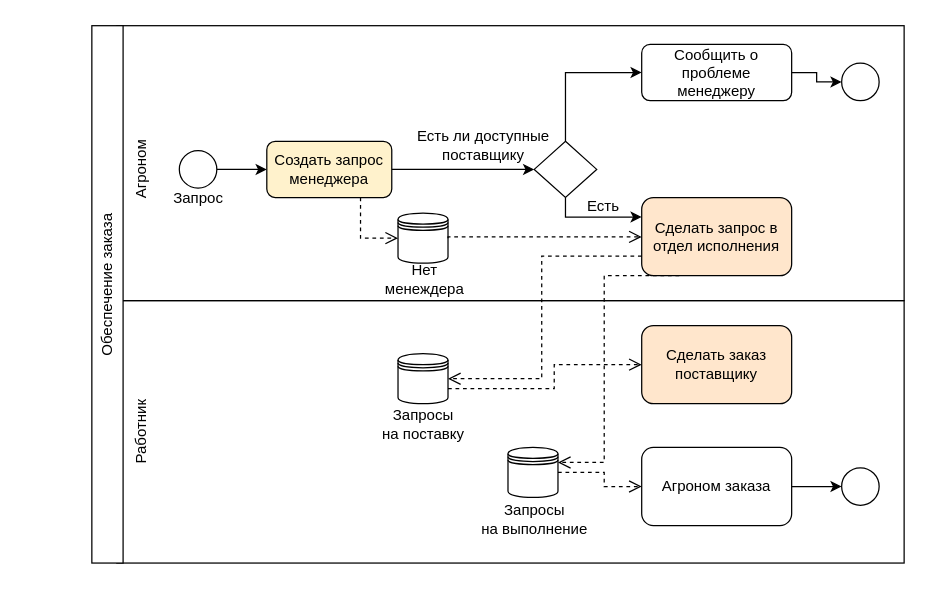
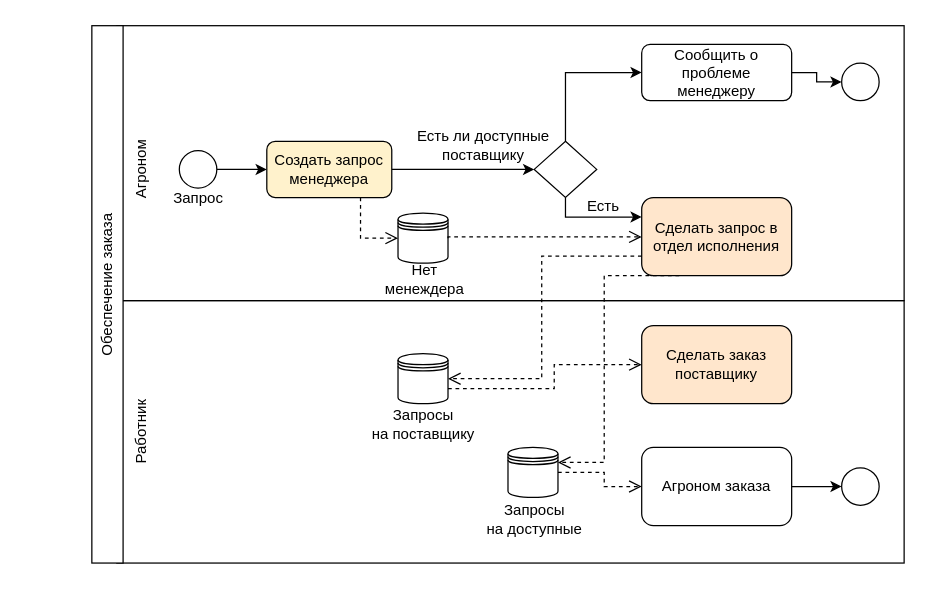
  <mxCell id="0" />
  <mxCell id="1" parent="0" />
  <mxCell id="2" value="" style="rounded=0;whiteSpace=wrap;html=1;" vertex="1" parent="1"><mxGeometry x="93" y="240" width="630" height="210" as="geometry" /></mxCell>
  <mxCell id="3" value="" style="rounded=0;whiteSpace=wrap;html=1;" vertex="1" parent="1"><mxGeometry x="93" y="20" width="630" height="220" as="geometry" /></mxCell>
  <mxCell id="4" value="" style="shape=datastore;whiteSpace=wrap;html=1;" vertex="1" parent="1"><mxGeometry x="318" y="170" width="40" height="40" as="geometry" /></mxCell>
  <mxCell id="5" style="edgeStyle=orthogonalEdgeStyle;rounded=0;orthogonalLoop=1;jettySize=auto;html=1;exitX=1;exitY=0.5;exitDx=0;exitDy=0;" edge="1" parent="1" source="6"><mxGeometry relative="1" as="geometry"><mxPoint x="213" y="135" as="targetPoint" /></mxGeometry></mxCell>
  <mxCell id="6" value="" style="ellipse;whiteSpace=wrap;html=1;aspect=fixed;" vertex="1" parent="1"><mxGeometry x="143" y="120" width="30" height="30" as="geometry" /></mxCell>
  <mxCell id="7" value="Запрос" style="text;html=1;align=center;verticalAlign=middle;resizable=0;points=[];autosize=1;strokeColor=none;fillColor=none;" vertex="1" parent="1"><mxGeometry x="128" y="143" width="60" height="30" as="geometry" /></mxCell>
  <mxCell id="8" style="edgeStyle=orthogonalEdgeStyle;rounded=0;orthogonalLoop=1;jettySize=auto;html=1;entryX=0;entryY=0.5;entryDx=0;entryDy=0;" edge="1" parent="1" source="9" target="15"><mxGeometry relative="1" as="geometry"><mxPoint x="403" y="135" as="targetPoint" /></mxGeometry></mxCell>
  <mxCell id="9" value="Создать запрос менеджера" style="rounded=1;whiteSpace=wrap;html=1;fillColor=#fff2cc;" vertex="1" parent="1"><mxGeometry x="213" y="112.5" width="100" height="45" as="geometry" /></mxCell>
  <mxCell id="10" value="" style="html=1;verticalAlign=bottom;endArrow=open;dashed=1;endSize=8;edgeStyle=elbowEdgeStyle;elbow=vertical;curved=0;rounded=0;exitX=0.75;exitY=1;exitDx=0;exitDy=0;entryX=0;entryY=0.5;entryDx=0;entryDy=0;" edge="1" parent="1" source="9" target="4"><mxGeometry x="0.005" relative="1" as="geometry"><mxPoint x="303" y="200" as="sourcePoint" /><mxPoint x="283" y="240" as="targetPoint" /><mxPoint as="offset" /><Array as="points"><mxPoint x="313" y="190" /></Array></mxGeometry></mxCell>
  <mxCell id="11" value="Нет&lt;br&gt;менеждера" style="text;html=1;align=center;verticalAlign=middle;resizable=0;points=[];autosize=1;strokeColor=none;fillColor=none;" vertex="1" parent="1"><mxGeometry x="294" y="203" width="90" height="40" as="geometry" /></mxCell>
  <mxCell id="12" value="Сделать запрос в отдел исполнения" style="rounded=1;whiteSpace=wrap;html=1;fillColor=#ffe6cc;" vertex="1" parent="1"><mxGeometry x="513" y="157.5" width="120" height="62.5" as="geometry" /></mxCell>
  <mxCell id="13" style="edgeStyle=orthogonalEdgeStyle;rounded=0;orthogonalLoop=1;jettySize=auto;html=1;exitX=0.5;exitY=0;exitDx=0;exitDy=0;entryX=0;entryY=0.5;entryDx=0;entryDy=0;" edge="1" parent="1" source="15" target="18"><mxGeometry relative="1" as="geometry" /></mxCell>
  <mxCell id="14" style="edgeStyle=orthogonalEdgeStyle;rounded=0;orthogonalLoop=1;jettySize=auto;html=1;exitX=0.5;exitY=1;exitDx=0;exitDy=0;entryX=0;entryY=0.25;entryDx=0;entryDy=0;" edge="1" parent="1" source="15" target="12"><mxGeometry relative="1" as="geometry"><Array as="points"><mxPoint x="452" y="173" /></Array></mxGeometry></mxCell>
  <mxCell id="15" value="" style="rhombus;whiteSpace=wrap;html=1;" vertex="1" parent="1"><mxGeometry x="427" y="112.5" width="50" height="45" as="geometry" /></mxCell>
  <mxCell id="16" value="Есть ли доступные&lt;br&gt;поставщику" style="text;html=1;align=center;verticalAlign=middle;resizable=0;points=[];autosize=1;strokeColor=none;fillColor=none;" vertex="1" parent="1"><mxGeometry x="321" y="96" width="130" height="40" as="geometry" /></mxCell>
  <mxCell id="17" style="edgeStyle=orthogonalEdgeStyle;rounded=0;orthogonalLoop=1;jettySize=auto;html=1;exitX=1;exitY=0.5;exitDx=0;exitDy=0;entryX=0;entryY=0.5;entryDx=0;entryDy=0;" edge="1" parent="1" source="18" target="19"><mxGeometry relative="1" as="geometry"><mxPoint x="693" y="65.143" as="targetPoint" /></mxGeometry></mxCell>
  <mxCell id="18" value="Сообщить о проблеме менеджеру" style="rounded=1;whiteSpace=wrap;html=1;" vertex="1" parent="1"><mxGeometry x="513" y="35" width="120" height="45" as="geometry" /></mxCell>
  <mxCell id="19" value="" style="ellipse;whiteSpace=wrap;html=1;aspect=fixed;" vertex="1" parent="1"><mxGeometry x="673" y="50" width="30" height="30" as="geometry" /></mxCell>
  <mxCell id="20" value="Есть" style="text;html=1;align=center;verticalAlign=middle;resizable=0;points=[];autosize=1;strokeColor=none;fillColor=none;" vertex="1" parent="1"><mxGeometry x="457" y="150" width="50" height="30" as="geometry" /></mxCell>
  <mxCell id="21" value="" style="shape=datastore;whiteSpace=wrap;html=1;" vertex="1" parent="1"><mxGeometry x="318" y="282.5" width="40" height="40" as="geometry" /></mxCell>
- <mxCell id="22" value="Запросы&lt;br&gt;на поставку" style="text;html=1;align=center;verticalAlign=middle;resizable=0;points=[];autosize=1;strokeColor=none;fillColor=none;" vertex="1" parent="1"><mxGeometry x="293" y="318.5" width="90" height="40" as="geometry" /></mxCell>
+ <mxCell id="22" value="Запросы&lt;br&gt;на поставщику" style="text;html=1;align=center;verticalAlign=middle;resizable=0;points=[];autosize=1;strokeColor=none;fillColor=none;" vertex="1" parent="1"><mxGeometry x="293" y="318.5" width="90" height="40" as="geometry" /></mxCell>
  <mxCell id="23" value="Сделать заказ&lt;br&gt;поставщику" style="rounded=1;whiteSpace=wrap;html=1;fillColor=#ffe6cc;" vertex="1" parent="1"><mxGeometry x="513" y="260" width="120" height="62.5" as="geometry" /></mxCell>
  <mxCell id="24" style="edgeStyle=orthogonalEdgeStyle;rounded=0;orthogonalLoop=1;jettySize=auto;html=1;exitX=1;exitY=0.5;exitDx=0;exitDy=0;entryX=0;entryY=0.5;entryDx=0;entryDy=0;" edge="1" parent="1" source="25" target="29"><mxGeometry relative="1" as="geometry" /></mxCell>
  <mxCell id="25" value="Агроном заказа" style="rounded=1;whiteSpace=wrap;html=1;" vertex="1" parent="1"><mxGeometry x="513" y="357.5" width="120" height="62.5" as="geometry" /></mxCell>
  <mxCell id="26" value="" style="html=1;verticalAlign=bottom;endArrow=open;dashed=1;endSize=8;edgeStyle=elbowEdgeStyle;elbow=horizontal;curved=0;rounded=0;entryX=1;entryY=0.5;entryDx=0;entryDy=0;exitX=0;exitY=0.75;exitDx=0;exitDy=0;" edge="1" parent="1" source="12" target="21"><mxGeometry relative="1" as="geometry"><mxPoint x="427" y="370" as="sourcePoint" /><mxPoint x="272" y="460.86" as="targetPoint" /><Array as="points"><mxPoint x="433" y="250" /><mxPoint x="317" y="415.86" /><mxPoint x="273" y="440" /></Array></mxGeometry></mxCell>
  <mxCell id="27" value="" style="html=1;verticalAlign=bottom;endArrow=open;dashed=1;endSize=8;edgeStyle=elbowEdgeStyle;elbow=horizontal;curved=0;rounded=0;exitX=1;exitY=0.7;exitDx=0;exitDy=0;entryX=0;entryY=0.5;entryDx=0;entryDy=0;" edge="1" parent="1" source="21" target="23"><mxGeometry x="0.005" relative="1" as="geometry"><mxPoint x="403" y="437.5" as="sourcePoint" /><mxPoint x="323" y="437.5" as="targetPoint" /><mxPoint as="offset" /><Array as="points"><mxPoint x="443" y="307.5" /></Array></mxGeometry></mxCell>
  <mxCell id="28" value="" style="html=1;verticalAlign=bottom;endArrow=open;dashed=1;endSize=8;edgeStyle=elbowEdgeStyle;elbow=vertical;curved=0;rounded=0;entryX=0;entryY=0.5;entryDx=0;entryDy=0;exitX=1;exitY=0.5;exitDx=0;exitDy=0;" edge="1" parent="1" source="4" target="12"><mxGeometry x="0.005" relative="1" as="geometry"><mxPoint x="438" y="164.76" as="sourcePoint" /><mxPoint x="358" y="164.76" as="targetPoint" /><mxPoint as="offset" /></mxGeometry></mxCell>
  <mxCell id="29" value="" style="ellipse;whiteSpace=wrap;html=1;aspect=fixed;" vertex="1" parent="1"><mxGeometry x="673" y="373.75" width="30" height="30" as="geometry" /></mxCell>
  <mxCell id="30" value="" style="shape=datastore;whiteSpace=wrap;html=1;" vertex="1" parent="1"><mxGeometry x="406" y="357.5" width="40" height="40" as="geometry" /></mxCell>
- <mxCell id="31" value="Запросы&lt;br&gt;на выполнение" style="text;html=1;align=center;verticalAlign=middle;resizable=0;points=[];autosize=1;strokeColor=none;fillColor=none;" vertex="1" parent="1"><mxGeometry x="372" y="394.5" width="110" height="40" as="geometry" /></mxCell>
+ <mxCell id="31" value="Запросы&lt;br&gt;на доступные" style="text;html=1;align=center;verticalAlign=middle;resizable=0;points=[];autosize=1;strokeColor=none;fillColor=none;" vertex="1" parent="1"><mxGeometry x="372" y="394.5" width="110" height="40" as="geometry" /></mxCell>
  <mxCell id="32" value="" style="html=1;verticalAlign=bottom;endArrow=open;dashed=1;endSize=8;edgeStyle=elbowEdgeStyle;elbow=horizontal;curved=0;rounded=0;exitX=1;exitY=0.5;exitDx=0;exitDy=0;entryX=0;entryY=0.5;entryDx=0;entryDy=0;" edge="1" parent="1" source="30" target="25"><mxGeometry x="0.005" relative="1" as="geometry"><mxPoint x="507" y="338.21" as="sourcePoint" /><mxPoint x="427" y="338.21" as="targetPoint" /><mxPoint as="offset" /><Array as="points"><mxPoint x="483" y="387.5" /></Array></mxGeometry></mxCell>
  <mxCell id="33" value="" style="html=1;verticalAlign=bottom;endArrow=open;dashed=1;endSize=8;edgeStyle=elbowEdgeStyle;elbow=horizontal;curved=0;rounded=0;exitX=0.25;exitY=1;exitDx=0;exitDy=0;entryX=1;entryY=0.3;entryDx=0;entryDy=0;" edge="1" parent="1" source="12" target="30"><mxGeometry x="0.005" relative="1" as="geometry"><mxPoint x="531" y="240" as="sourcePoint" /><mxPoint x="451" y="240" as="targetPoint" /><mxPoint as="offset" /><Array as="points"><mxPoint x="483" y="290" /><mxPoint x="473" y="320" /></Array></mxGeometry></mxCell>
  <mxCell id="34" value="" style="rounded=0;whiteSpace=wrap;html=1;" vertex="1" parent="1"><mxGeometry x="73" y="20" width="25" height="430" as="geometry" /></mxCell>
  <mxCell id="35" value="Обеспечение заказа" style="text;html=1;strokeColor=none;fillColor=none;align=center;verticalAlign=middle;whiteSpace=wrap;rounded=0;rotation=-90;" vertex="1" parent="1"><mxGeometry x="20.5" y="213" width="130" height="30" as="geometry" /></mxCell>
  <mxCell id="36" value="Работник" style="text;html=1;strokeColor=none;fillColor=none;align=center;verticalAlign=middle;whiteSpace=wrap;rounded=0;rotation=-90;" vertex="1" parent="1"><mxGeometry x="83" y="330" width="60" height="30" as="geometry" /></mxCell>
  <mxCell id="37" value="Агроном" style="text;html=1;strokeColor=none;fillColor=none;align=center;verticalAlign=middle;whiteSpace=wrap;rounded=0;rotation=-90;" vertex="1" parent="1"><mxGeometry x="83" y="120" width="60" height="30" as="geometry" /></mxCell>
